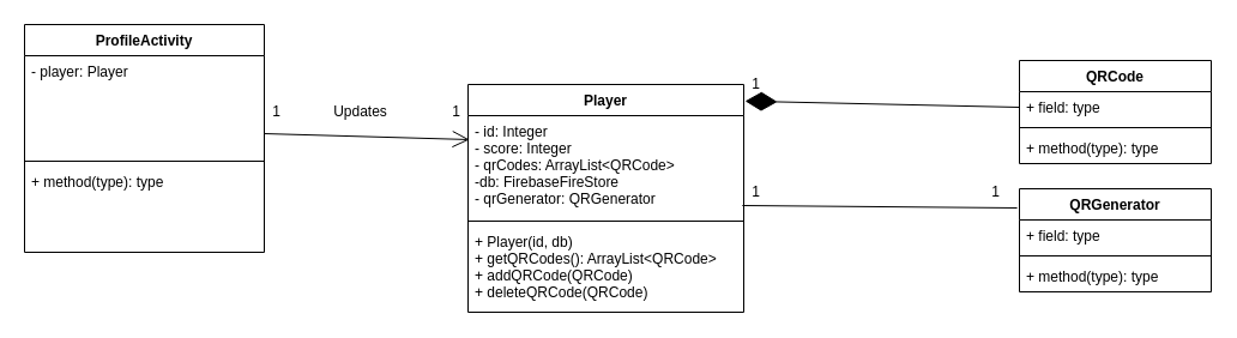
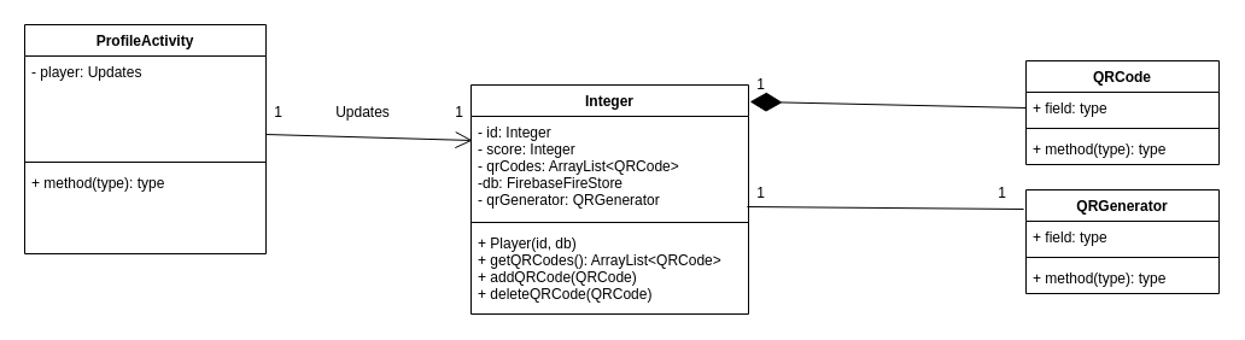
  <mxCell id="0" />
  <mxCell id="1" parent="0" />
- <mxCell id="2" value="Player" style="swimlane;fontStyle=1;align=center;verticalAlign=top;childLayout=stackLayout;horizontal=1;startSize=26;horizontalStack=0;resizeParent=1;resizeParentMax=0;resizeLast=0;collapsible=1;marginBottom=0;" parent="1" vertex="1"><mxGeometry x="390" y="70" width="230" height="190" as="geometry" /></mxCell>
+ <mxCell id="2" value="Integer" style="swimlane;fontStyle=1;align=center;verticalAlign=top;childLayout=stackLayout;horizontal=1;startSize=26;horizontalStack=0;resizeParent=1;resizeParentMax=0;resizeLast=0;collapsible=1;marginBottom=0;" parent="1" vertex="1"><mxGeometry x="390" y="70" width="230" height="190" as="geometry" /></mxCell>
  <mxCell id="3" value="- id: Integer&#10;- score: Integer&#10;- qrCodes: ArrayList&lt;QRCode&gt;&#10;-db: FirebaseFireStore&#10;- qrGenerator: QRGenerator" style="text;strokeColor=none;fillColor=none;align=left;verticalAlign=top;spacingLeft=4;spacingRight=4;overflow=hidden;rotatable=0;points=[[0,0.5],[1,0.5]];portConstraint=eastwest;" parent="2" vertex="1"><mxGeometry y="26" width="230" height="84" as="geometry" /></mxCell>
  <mxCell id="4" value="" style="line;strokeWidth=1;fillColor=none;align=left;verticalAlign=middle;spacingTop=-1;spacingLeft=3;spacingRight=3;rotatable=0;labelPosition=right;points=[];portConstraint=eastwest;" parent="2" vertex="1"><mxGeometry y="110" width="230" height="8" as="geometry" /></mxCell>
  <mxCell id="5" value="+ Player(id, db)&#10;+ getQRCodes(): ArrayList&lt;QRCode&gt;&#10;+ addQRCode(QRCode)&#10;+ deleteQRCode(QRCode)" style="text;strokeColor=none;fillColor=none;align=left;verticalAlign=top;spacingLeft=4;spacingRight=4;overflow=hidden;rotatable=0;points=[[0,0.5],[1,0.5]];portConstraint=eastwest;" parent="2" vertex="1"><mxGeometry y="118" width="230" height="72" as="geometry" /></mxCell>
  <mxCell id="6" value="QRCode" style="swimlane;fontStyle=1;align=center;verticalAlign=top;childLayout=stackLayout;horizontal=1;startSize=26;horizontalStack=0;resizeParent=1;resizeParentMax=0;resizeLast=0;collapsible=1;marginBottom=0;" parent="1" vertex="1"><mxGeometry x="850" y="50" width="160" height="86" as="geometry" /></mxCell>
  <mxCell id="7" value="+ field: type" style="text;strokeColor=none;fillColor=none;align=left;verticalAlign=top;spacingLeft=4;spacingRight=4;overflow=hidden;rotatable=0;points=[[0,0.5],[1,0.5]];portConstraint=eastwest;" parent="6" vertex="1"><mxGeometry y="26" width="160" height="26" as="geometry" /></mxCell>
  <mxCell id="8" value="" style="line;strokeWidth=1;fillColor=none;align=left;verticalAlign=middle;spacingTop=-1;spacingLeft=3;spacingRight=3;rotatable=0;labelPosition=right;points=[];portConstraint=eastwest;" parent="6" vertex="1"><mxGeometry y="52" width="160" height="8" as="geometry" /></mxCell>
  <mxCell id="9" value="+ method(type): type" style="text;strokeColor=none;fillColor=none;align=left;verticalAlign=top;spacingLeft=4;spacingRight=4;overflow=hidden;rotatable=0;points=[[0,0.5],[1,0.5]];portConstraint=eastwest;" parent="6" vertex="1"><mxGeometry y="60" width="160" height="26" as="geometry" /></mxCell>
  <mxCell id="10" value="" style="endArrow=diamondThin;endFill=1;endSize=24;html=1;rounded=0;exitX=0;exitY=0.5;exitDx=0;exitDy=0;entryX=1.005;entryY=0.073;entryDx=0;entryDy=0;entryPerimeter=0;" parent="1" source="7" target="2" edge="1"><mxGeometry width="160" relative="1" as="geometry"><mxPoint x="610" y="230" as="sourcePoint" /><mxPoint x="770" y="230" as="targetPoint" /></mxGeometry></mxCell>
  <mxCell id="11" value="QRGenerator" style="swimlane;fontStyle=1;align=center;verticalAlign=top;childLayout=stackLayout;horizontal=1;startSize=26;horizontalStack=0;resizeParent=1;resizeParentMax=0;resizeLast=0;collapsible=1;marginBottom=0;" parent="1" vertex="1"><mxGeometry x="850" y="157" width="160" height="86" as="geometry" /></mxCell>
  <mxCell id="12" value="+ field: type" style="text;strokeColor=none;fillColor=none;align=left;verticalAlign=top;spacingLeft=4;spacingRight=4;overflow=hidden;rotatable=0;points=[[0,0.5],[1,0.5]];portConstraint=eastwest;" parent="11" vertex="1"><mxGeometry y="26" width="160" height="26" as="geometry" /></mxCell>
  <mxCell id="13" value="" style="line;strokeWidth=1;fillColor=none;align=left;verticalAlign=middle;spacingTop=-1;spacingLeft=3;spacingRight=3;rotatable=0;labelPosition=right;points=[];portConstraint=eastwest;" parent="11" vertex="1"><mxGeometry y="52" width="160" height="8" as="geometry" /></mxCell>
  <mxCell id="14" value="+ method(type): type" style="text;strokeColor=none;fillColor=none;align=left;verticalAlign=top;spacingLeft=4;spacingRight=4;overflow=hidden;rotatable=0;points=[[0,0.5],[1,0.5]];portConstraint=eastwest;" parent="11" vertex="1"><mxGeometry y="60" width="160" height="26" as="geometry" /></mxCell>
  <mxCell id="15" value="" style="endArrow=none;html=1;rounded=0;exitX=0.995;exitY=0.893;exitDx=0;exitDy=0;exitPerimeter=0;entryX=-0.012;entryY=0.186;entryDx=0;entryDy=0;entryPerimeter=0;" parent="1" source="3" target="11" edge="1"><mxGeometry width="50" height="50" relative="1" as="geometry"><mxPoint x="670" y="200" as="sourcePoint" /><mxPoint x="720" y="150" as="targetPoint" /></mxGeometry></mxCell>
  <mxCell id="16" value="1" style="text;html=1;align=center;verticalAlign=middle;resizable=0;points=[];autosize=1;strokeColor=none;fillColor=none;" parent="1" vertex="1"><mxGeometry x="620" y="150" width="20" height="20" as="geometry" /></mxCell>
  <mxCell id="17" value="1" style="text;html=1;align=center;verticalAlign=middle;resizable=0;points=[];autosize=1;strokeColor=none;fillColor=none;" parent="1" vertex="1"><mxGeometry x="820" y="150" width="20" height="20" as="geometry" /></mxCell>
  <mxCell id="18" value="1" style="text;html=1;align=center;verticalAlign=middle;resizable=0;points=[];autosize=1;strokeColor=none;fillColor=none;" parent="1" vertex="1"><mxGeometry x="620" y="60" width="20" height="20" as="geometry" /></mxCell>
  <mxCell id="19" value="ProfileActivity" style="swimlane;fontStyle=1;align=center;verticalAlign=top;childLayout=stackLayout;horizontal=1;startSize=26;horizontalStack=0;resizeParent=1;resizeParentMax=0;resizeLast=0;collapsible=1;marginBottom=0;" parent="1" vertex="1"><mxGeometry x="20" y="20" width="200" height="190" as="geometry" /></mxCell>
- <mxCell id="20" value="- player: Player&#10;" style="text;strokeColor=none;fillColor=none;align=left;verticalAlign=top;spacingLeft=4;spacingRight=4;overflow=hidden;rotatable=0;points=[[0,0.5],[1,0.5]];portConstraint=eastwest;" parent="19" vertex="1"><mxGeometry y="26" width="200" height="84" as="geometry" /></mxCell>
+ <mxCell id="20" value="- player: Updates&#10;" style="text;strokeColor=none;fillColor=none;align=left;verticalAlign=top;spacingLeft=4;spacingRight=4;overflow=hidden;rotatable=0;points=[[0,0.5],[1,0.5]];portConstraint=eastwest;" parent="19" vertex="1"><mxGeometry y="26" width="200" height="84" as="geometry" /></mxCell>
  <mxCell id="21" value="" style="line;strokeWidth=1;fillColor=none;align=left;verticalAlign=middle;spacingTop=-1;spacingLeft=3;spacingRight=3;rotatable=0;labelPosition=right;points=[];portConstraint=eastwest;" parent="19" vertex="1"><mxGeometry y="110" width="200" height="8" as="geometry" /></mxCell>
  <mxCell id="22" value="+ method(type): type&#10;" style="text;strokeColor=none;fillColor=none;align=left;verticalAlign=top;spacingLeft=4;spacingRight=4;overflow=hidden;rotatable=0;points=[[0,0.5],[1,0.5]];portConstraint=eastwest;" parent="19" vertex="1"><mxGeometry y="118" width="200" height="72" as="geometry" /></mxCell>
  <mxCell id="23" value="" style="endArrow=open;endFill=1;endSize=12;html=1;rounded=0;exitX=1;exitY=0.774;exitDx=0;exitDy=0;exitPerimeter=0;entryX=0.005;entryY=0.238;entryDx=0;entryDy=0;entryPerimeter=0;" parent="1" source="20" target="3" edge="1"><mxGeometry width="160" relative="1" as="geometry"><mxPoint x="140" y="0" as="sourcePoint" /><mxPoint x="300" y="0" as="targetPoint" /></mxGeometry></mxCell>
  <mxCell id="24" value="1" style="text;html=1;align=center;verticalAlign=middle;resizable=0;points=[];autosize=1;strokeColor=none;fillColor=none;" vertex="1" parent="1"><mxGeometry x="220" y="83" width="20" height="20" as="geometry" /></mxCell>
  <mxCell id="25" value="1" style="text;html=1;align=center;verticalAlign=middle;resizable=0;points=[];autosize=1;strokeColor=none;fillColor=none;" vertex="1" parent="1"><mxGeometry x="370" y="83" width="20" height="20" as="geometry" /></mxCell>
  <mxCell id="26" value="Updates" style="text;html=1;align=center;verticalAlign=middle;resizable=0;points=[];autosize=1;strokeColor=none;fillColor=none;" vertex="1" parent="1"><mxGeometry x="270" y="83" width="60" height="20" as="geometry" /></mxCell>
